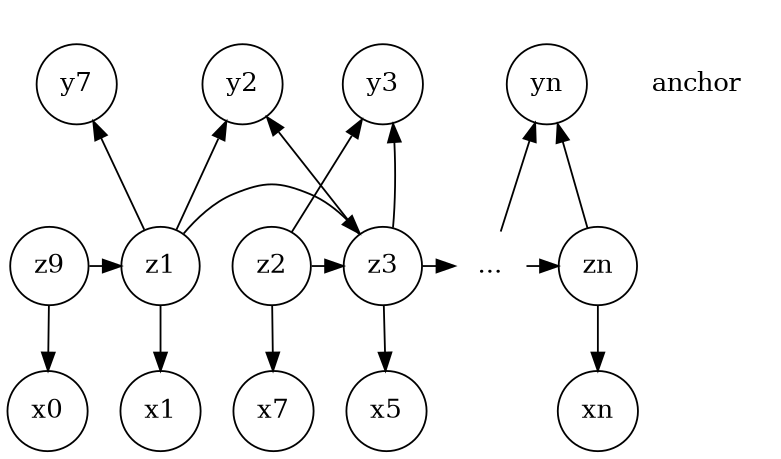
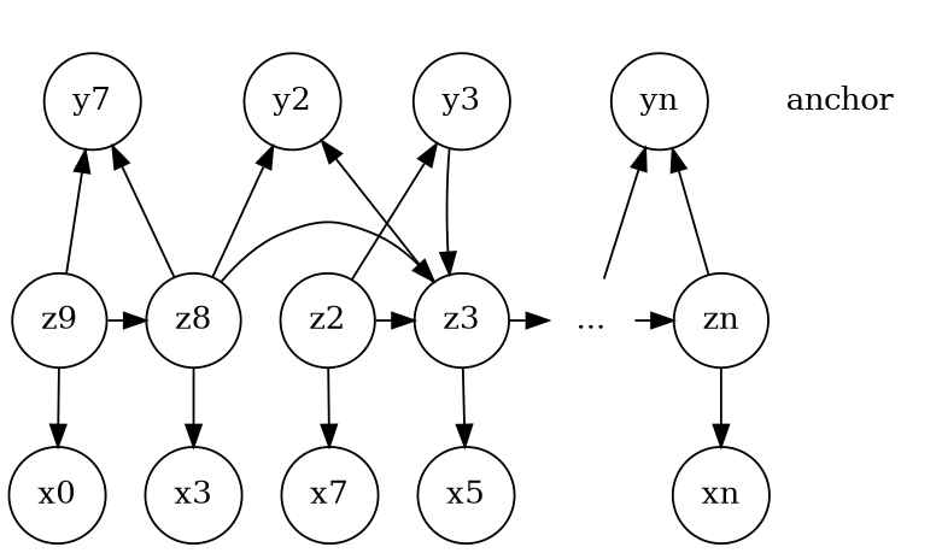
  digraph {
    node [color=black shape=circle]
    n1 [color=white label="..."]
    zn
    n3 [label=z9]
-   z1
+   z1 [label=z8]
    z2
    z3
    anchor [color=white]
    x0
-   x1
+   x1 [label=x3]
    n10 [label=x7]
    n11 [label=x5]
    xn
    n13 [label=y7]
    y2
    y3
    yn
    subgraph sub_1 {
      rank=same
      n1
      zn
      n3
      z1
      z2
      z3
    }
    subgraph sub_2 {
      rank=min
      anchor
    }
    subgraph sub_3 {
      rank=same
      x0
      x1
      n10
      n11
      xn
    }
    subgraph sub_4 {
      rank=source
      n13
      y2
      y3
      yn
    }
    n1 -> zn
    n1 -> yn
    zn -> xn
    zn -> yn
    n3 -> z1
    n3 -> x0
+   n3 -> n13
    z1 -> z3
    z1 -> x1
    z1 -> n13
    z1 -> y2
    z2 -> z3
    z2 -> n10
    z2 -> y3
    z3 -> n1
    z3 -> n11
    z3 -> y2
-   z3 -> y3
+   y3 -> z3
  }
